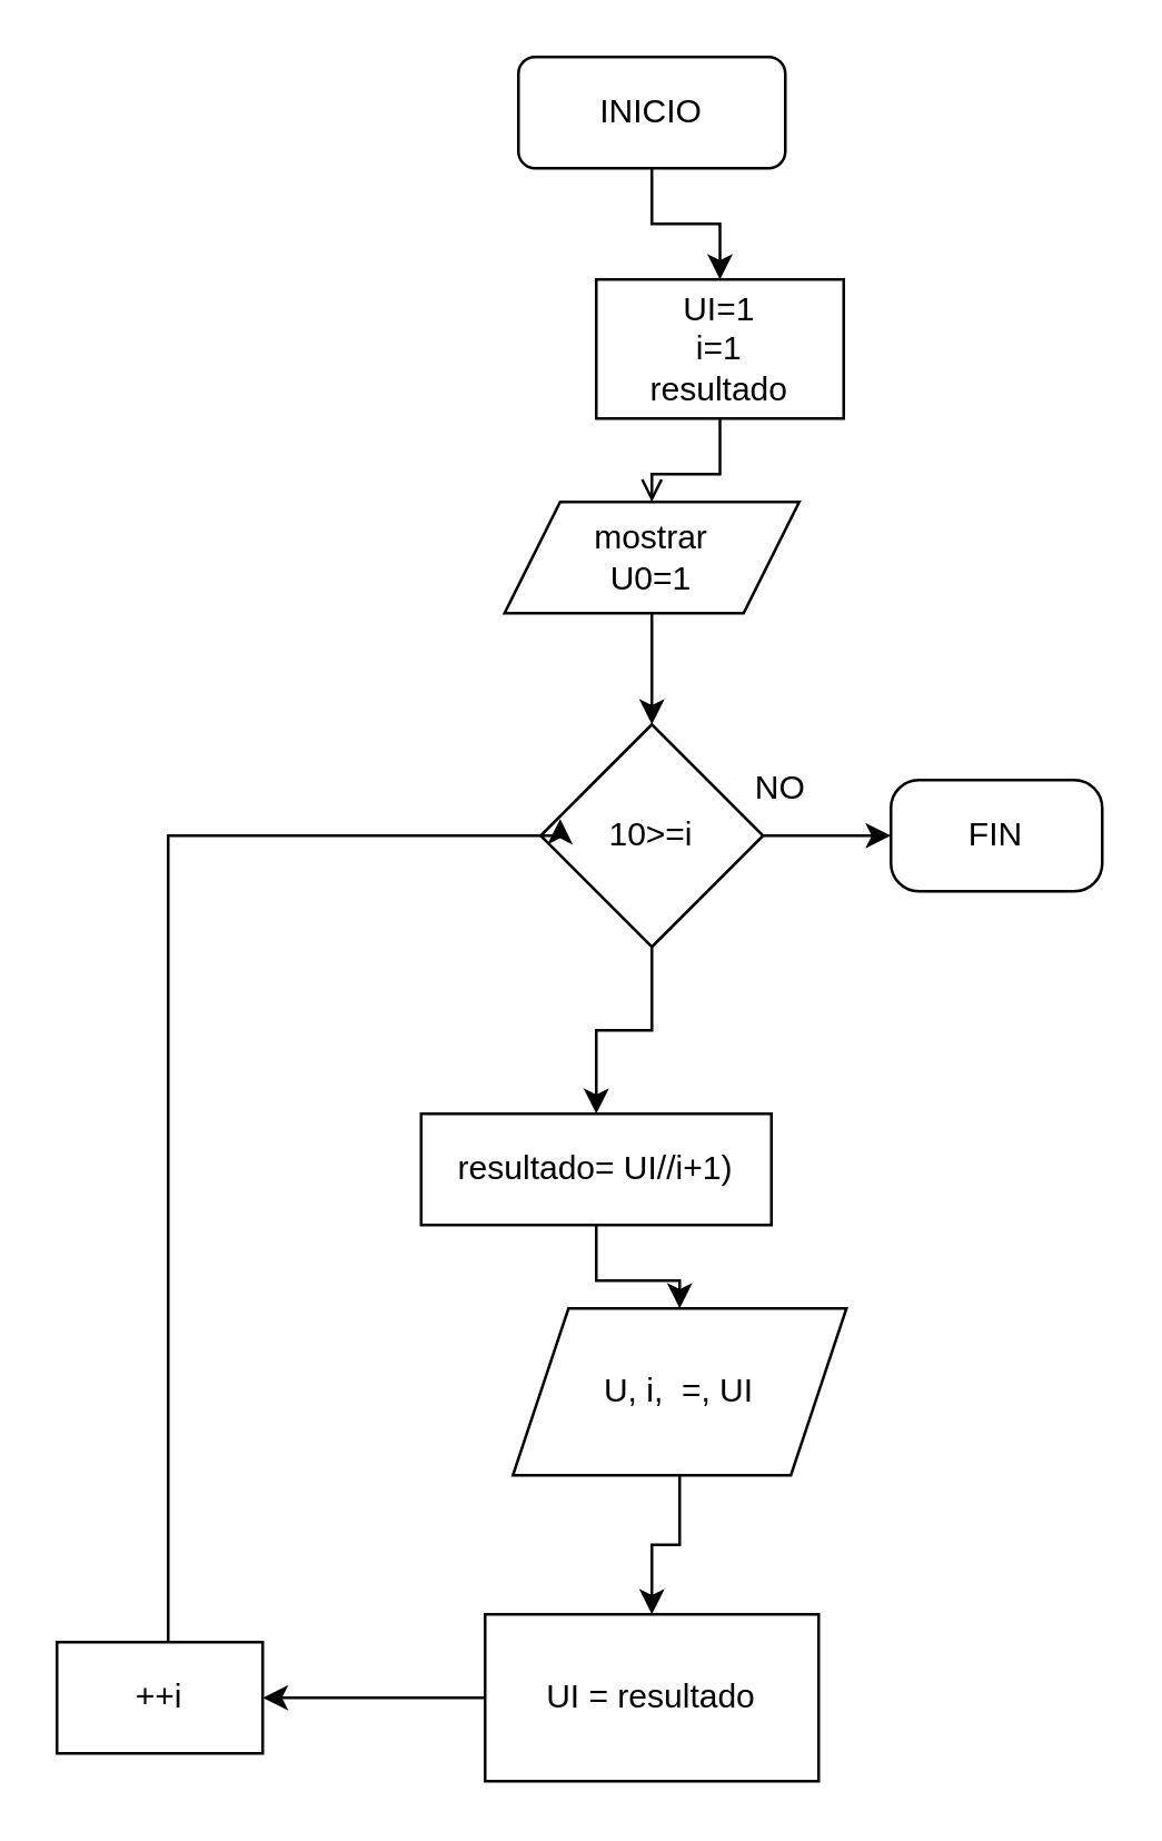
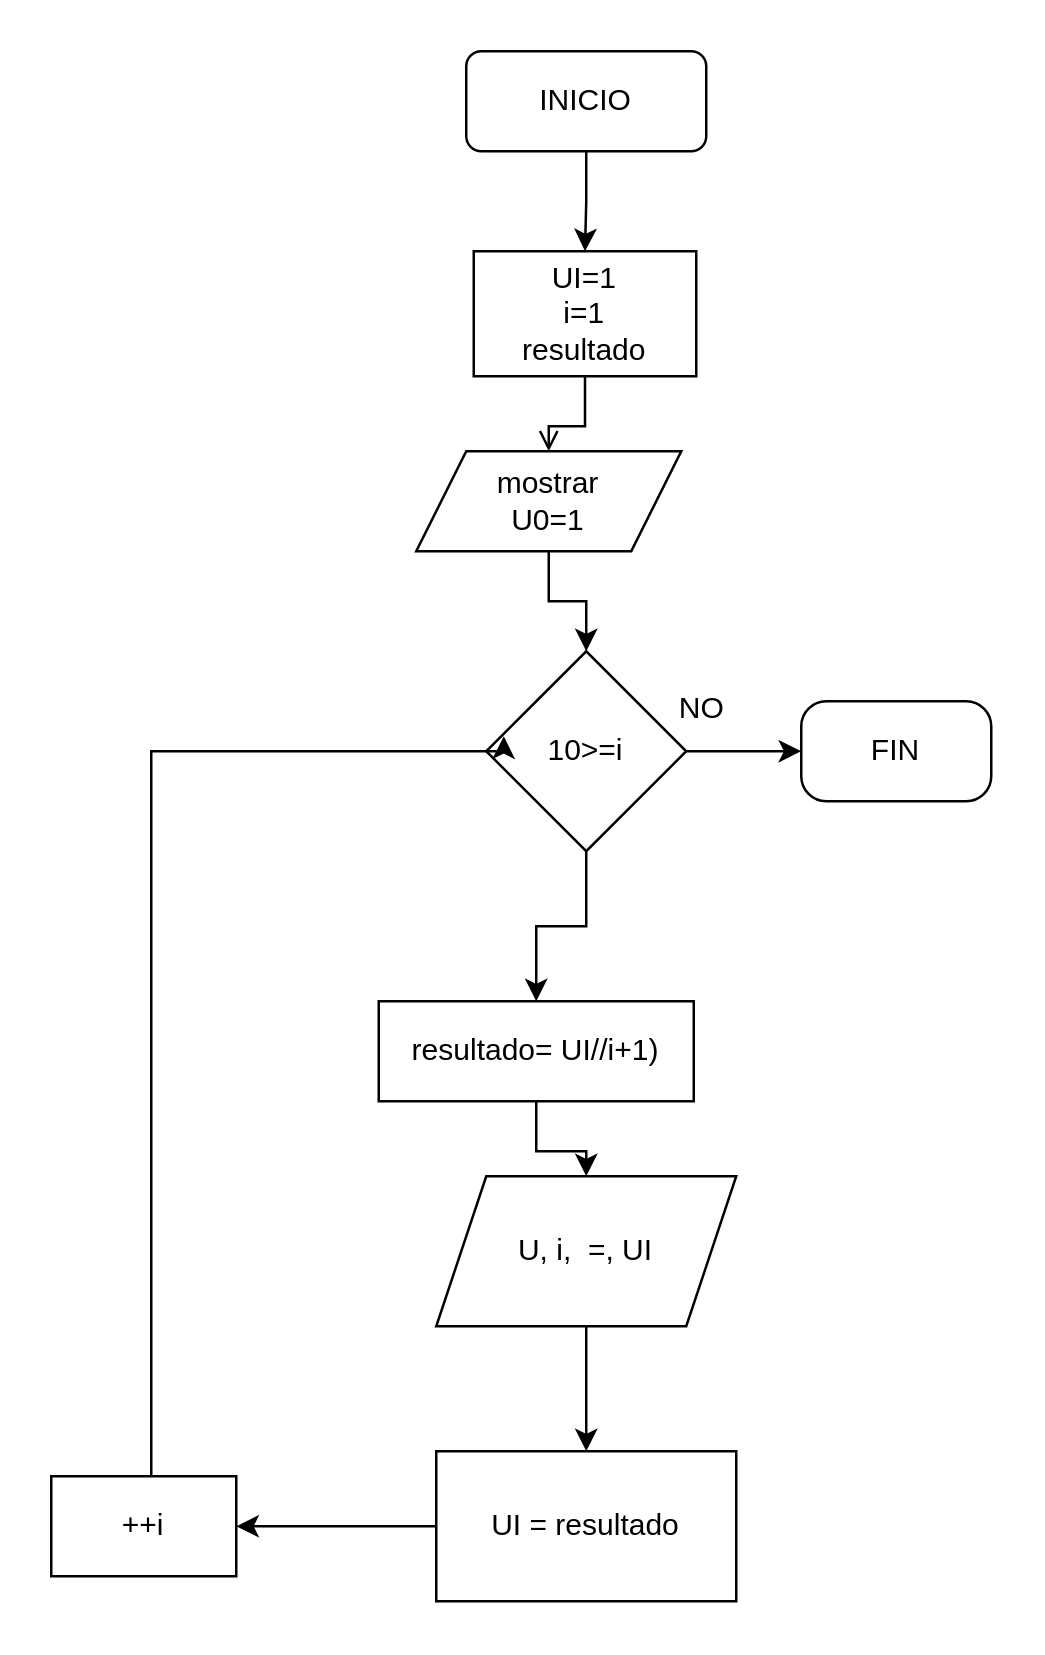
  <mxCell id="0" />
  <mxCell id="1" parent="0" />
  <mxCell id="2" value="" style="edgeStyle=orthogonalEdgeStyle;rounded=0;orthogonalLoop=1;jettySize=auto;html=1;" edge="1" parent="1" source="3" target="5"><mxGeometry relative="1" as="geometry" /></mxCell>
  <mxCell id="3" value="INICIO" style="rounded=1;whiteSpace=wrap;html=1;" vertex="1" parent="1"><mxGeometry x="186" y="20" width="96" height="40" as="geometry" /></mxCell>
  <mxCell id="4" value="" style="edgeStyle=orthogonalEdgeStyle;rounded=0;orthogonalLoop=1;jettySize=auto;html=1;endArrow=open;" edge="1" parent="1" source="5" target="7"><mxGeometry relative="1" as="geometry" /></mxCell>
- <mxCell id="5" value="UI=1&lt;div&gt;i=1&lt;/div&gt;&lt;div&gt;resultado&lt;/div&gt;" style="whiteSpace=wrap;html=1;rounded=1;arcSize=0;" vertex="1" parent="1"><mxGeometry x="214" y="100" width="89" height="50" as="geometry" /></mxCell>
+ <mxCell id="5" value="UI=1&lt;div&gt;i=1&lt;/div&gt;&lt;div&gt;resultado&lt;/div&gt;" style="whiteSpace=wrap;html=1;rounded=1;arcSize=0;" vertex="1" parent="1"><mxGeometry x="189" y="100" width="89" height="50" as="geometry" /></mxCell>
  <mxCell id="6" value="" style="edgeStyle=orthogonalEdgeStyle;rounded=0;orthogonalLoop=1;jettySize=auto;html=1;" edge="1" parent="1" source="7" target="10"><mxGeometry relative="1" as="geometry" /></mxCell>
- <mxCell id="7" value="&lt;div&gt;mostrar&lt;/div&gt;U0=1" style="shape=parallelogram;perimeter=parallelogramPerimeter;whiteSpace=wrap;html=1;fixedSize=1;rounded=1;arcSize=0;" vertex="1" parent="1"><mxGeometry x="181" y="180" width="106" height="40" as="geometry" /></mxCell>
+ <mxCell id="7" value="&lt;div&gt;mostrar&lt;/div&gt;U0=1" style="shape=parallelogram;perimeter=parallelogramPerimeter;whiteSpace=wrap;html=1;fixedSize=1;rounded=1;arcSize=0;" vertex="1" parent="1"><mxGeometry x="166" y="180" width="106" height="40" as="geometry" /></mxCell>
  <mxCell id="8" value="" style="edgeStyle=orthogonalEdgeStyle;rounded=0;orthogonalLoop=1;jettySize=auto;html=1;" edge="1" parent="1" source="10" target="11"><mxGeometry relative="1" as="geometry" /></mxCell>
  <mxCell id="9" value="" style="edgeStyle=orthogonalEdgeStyle;rounded=0;orthogonalLoop=1;jettySize=auto;html=1;" edge="1" parent="1" source="10" target="13"><mxGeometry relative="1" as="geometry" /></mxCell>
  <mxCell id="10" value="10&amp;gt;=i" style="rhombus;whiteSpace=wrap;html=1;rounded=1;arcSize=0;" vertex="1" parent="1"><mxGeometry x="194" y="260" width="80" height="80" as="geometry" /></mxCell>
  <mxCell id="11" value="FIN" style="rounded=1;whiteSpace=wrap;html=1;arcSize=25;" vertex="1" parent="1"><mxGeometry x="320" y="280" width="76" height="40" as="geometry" /></mxCell>
  <mxCell id="12" value="" style="edgeStyle=orthogonalEdgeStyle;rounded=0;orthogonalLoop=1;jettySize=auto;html=1;" edge="1" parent="1" source="13" target="15"><mxGeometry relative="1" as="geometry" /></mxCell>
  <mxCell id="13" value="resultado= UI//i+1)" style="whiteSpace=wrap;html=1;rounded=1;arcSize=0;" vertex="1" parent="1"><mxGeometry x="151" y="400" width="126" height="40" as="geometry" /></mxCell>
  <mxCell id="14" value="" style="edgeStyle=orthogonalEdgeStyle;rounded=0;orthogonalLoop=1;jettySize=auto;html=1;" edge="1" parent="1" source="15" target="17"><mxGeometry relative="1" as="geometry" /></mxCell>
- <mxCell id="15" value="U, i,&amp;nbsp; =, UI" style="shape=parallelogram;perimeter=parallelogramPerimeter;whiteSpace=wrap;html=1;fixedSize=1;rounded=1;arcSize=0;" vertex="1" parent="1"><mxGeometry x="184" y="470" width="120" height="60" as="geometry" /></mxCell>
+ <mxCell id="15" value="U, i,&amp;nbsp; =, UI" style="shape=parallelogram;perimeter=parallelogramPerimeter;whiteSpace=wrap;html=1;fixedSize=1;rounded=1;arcSize=0;" vertex="1" parent="1"><mxGeometry x="174" y="470" width="120" height="60" as="geometry" /></mxCell>
  <mxCell id="16" value="" style="edgeStyle=orthogonalEdgeStyle;rounded=0;orthogonalLoop=1;jettySize=auto;html=1;" edge="1" parent="1" source="17" target="19"><mxGeometry relative="1" as="geometry" /></mxCell>
  <mxCell id="17" value="UI = resultado" style="whiteSpace=wrap;html=1;rounded=1;arcSize=0;" vertex="1" parent="1"><mxGeometry x="174" y="580" width="120" height="60" as="geometry" /></mxCell>
  <mxCell id="18" value="" style="edgeStyle=orthogonalEdgeStyle;rounded=0;orthogonalLoop=1;jettySize=auto;html=1;entryX=0.088;entryY=0.425;entryDx=0;entryDy=0;entryPerimeter=0;" edge="1" parent="1" source="19" target="10"><mxGeometry relative="1" as="geometry"><mxPoint x="57" y="490" as="targetPoint" /><Array as="points"><mxPoint x="60" y="300" /><mxPoint x="201" y="300" /></Array></mxGeometry></mxCell>
  <mxCell id="19" value="++i" style="whiteSpace=wrap;html=1;rounded=1;arcSize=0;" vertex="1" parent="1"><mxGeometry x="20" y="590" width="74" height="40" as="geometry" /></mxCell>
  <mxCell id="20" value="NO" style="text;html=1;align=center;verticalAlign=middle;resizable=0;points=[];autosize=1;strokeColor=none;fillColor=none;" vertex="1" parent="1"><mxGeometry x="260" y="268" width="40" height="30" as="geometry" /></mxCell>
